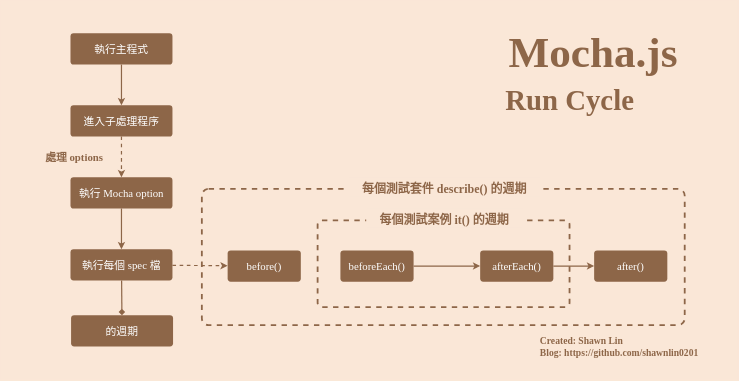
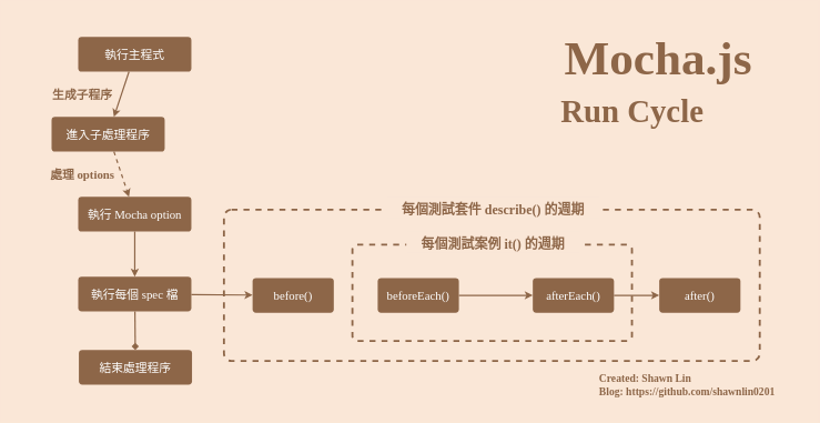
  <mxCell id="0" />
  <mxCell id="1" style="locked=1;" parent="0" />
  <mxCell id="2" value="flow" style="locked=1;" parent="0" />
  <mxCell id="3" value="text" style="" parent="0" />
  <mxCell id="4" value="" style="shape=ext;rounded=1;html=1;whiteSpace=wrap;dashed=1;fillColor=none;strokeWidth=3;perimeterSpacing=0;strokeColor=none;glass=0;shadow=0;connectable=0;labelPadding=0;arcSize=5;allowArrows=0;movable=0;resizable=0;" vertex="1" parent="3"><mxGeometry x="20" y="20" width="1190" height="593" as="geometry" /></mxCell>
  <mxCell id="5" value="" style="shape=ext;rounded=1;html=1;whiteSpace=wrap;dashed=1;fillColor=none;strokeWidth=3;perimeterSpacing=0;strokeColor=#8D6648;glass=0;shadow=0;connectable=0;labelPadding=0;arcSize=5;allowArrows=0;" vertex="1" parent="3"><mxGeometry x="336" y="314.25" width="805" height="227.25" as="geometry" /></mxCell>
  <mxCell id="6" value="" style="shape=ext;rounded=1;html=1;whiteSpace=wrap;dashed=1;fillColor=none;strokeWidth=3;perimeterSpacing=0;strokeColor=#8D6648;glass=0;shadow=0;connectable=1;labelPadding=0;arcSize=5;" vertex="1" parent="3"><mxGeometry x="529" y="366.75" width="420" height="144.75" as="geometry" /></mxCell>
  <mxCell id="7" value="&lt;font color=&quot;#8d6648&quot; style=&quot;font-size: 72px&quot;&gt;Mocha.js&lt;/font&gt;" style="text;html=1;align=center;verticalAlign=middle;resizable=0;points=[];autosize=1;fontFamily=Noto Sans TC;FType=g;strokeWidth=1;fontSize=36;fontStyle=1" parent="3" vertex="1"><mxGeometry x="833" y="55" width="309" height="63" as="geometry" /></mxCell>
  <mxCell id="8" value="&lt;font color=&quot;#8d6648&quot; size=&quot;1&quot;&gt;&lt;b style=&quot;font-size: 48px&quot;&gt;Run Cycle&lt;/b&gt;&lt;/font&gt;" style="text;html=1;align=center;verticalAlign=middle;resizable=0;points=[];autosize=1;fontFamily=Noto Sans TC;FType=g;strokeWidth=1;fontSize=36;" parent="3" vertex="1"><mxGeometry x="834" y="134" width="229" height="63" as="geometry" /></mxCell>
  <mxCell id="9" value="&lt;font color=&quot;#ffffff&quot; face=&quot;Noto Sans TC&quot;&gt;&lt;span style=&quot;font-size: 18px&quot;&gt;執行 Mocha option&lt;/span&gt;&lt;/font&gt;" style="rounded=1;arcSize=10;whiteSpace=wrap;html=1;align=center;strokeWidth=1;fillColor=#8D6648;fontSize=20;strokeColor=none;labelBackgroundColor=none;verticalAlign=middle;" parent="3" vertex="1"><mxGeometry x="117" y="295" width="170" height="52" as="geometry" /></mxCell>
  <mxCell id="10" value="&lt;font color=&quot;#ffffff&quot; face=&quot;noto sans tc&quot;&gt;&lt;span style=&quot;font-size: 18px&quot;&gt;執行主程式&lt;/span&gt;&lt;/font&gt;" style="rounded=1;arcSize=10;whiteSpace=wrap;html=1;align=center;strokeWidth=1;fillColor=#8D6648;fontSize=20;strokeColor=none;labelBackgroundColor=none;verticalAlign=middle;" parent="3" vertex="1"><mxGeometry x="117" y="55" width="170" height="52" as="geometry" /></mxCell>
- <mxCell id="11" value="&lt;font color=&quot;#ffffff&quot; face=&quot;Noto Sans TC&quot;&gt;&lt;span style=&quot;font-size: 18px&quot;&gt;進入子處理程序&lt;/span&gt;&lt;/font&gt;" style="rounded=1;arcSize=10;whiteSpace=wrap;html=1;align=center;strokeWidth=1;fillColor=#8D6648;fontSize=20;strokeColor=none;labelBackgroundColor=none;verticalAlign=middle;" parent="3" vertex="1"><mxGeometry x="117" y="175" width="170" height="52" as="geometry" /></mxCell>
+ <mxCell id="11" value="&lt;font color=&quot;#ffffff&quot; face=&quot;Noto Sans TC&quot;&gt;&lt;span style=&quot;font-size: 18px&quot;&gt;進入子處理程序&lt;/span&gt;&lt;/font&gt;" style="rounded=1;arcSize=10;whiteSpace=wrap;html=1;align=center;strokeWidth=1;fillColor=#8D6648;fontSize=20;strokeColor=none;labelBackgroundColor=none;verticalAlign=middle;" parent="3" vertex="1"><mxGeometry x="77" y="175" width="170" height="52" as="geometry" /></mxCell>
  <mxCell id="12" value="&lt;font color=&quot;#ffffff&quot; face=&quot;Noto Sans TC&quot;&gt;&lt;span style=&quot;font-size: 18px&quot;&gt;before()&lt;/span&gt;&lt;/font&gt;" style="rounded=1;arcSize=10;whiteSpace=wrap;html=1;align=center;strokeWidth=1;fillColor=#8D6648;fontSize=20;strokeColor=none;labelBackgroundColor=none;verticalAlign=middle;" parent="3" vertex="1"><mxGeometry x="379" y="417" width="122" height="52" as="geometry" /></mxCell>
  <mxCell id="13" value="&lt;font color=&quot;#ffffff&quot; face=&quot;Noto Sans TC&quot;&gt;&lt;span style=&quot;font-size: 18px&quot;&gt;beforeEach()&lt;/span&gt;&lt;/font&gt;" style="rounded=1;arcSize=10;whiteSpace=wrap;html=1;align=center;strokeWidth=1;fillColor=#8D6648;fontSize=20;strokeColor=none;labelBackgroundColor=none;verticalAlign=middle;" parent="3" vertex="1"><mxGeometry x="567" y="417" width="122" height="52" as="geometry" /></mxCell>
  <mxCell id="14" value="&lt;font color=&quot;#ffffff&quot; face=&quot;Noto Sans TC&quot;&gt;&lt;span style=&quot;font-size: 18px&quot;&gt;after&lt;/span&gt;&lt;/font&gt;&lt;span style=&quot;color: rgb(255 , 255 , 255) ; font-family: &amp;#34;noto sans tc&amp;#34; ; font-size: 18px&quot;&gt;Each&lt;/span&gt;&lt;font color=&quot;#ffffff&quot; face=&quot;Noto Sans TC&quot;&gt;&lt;span style=&quot;font-size: 18px&quot;&gt;()&lt;/span&gt;&lt;/font&gt;" style="rounded=1;arcSize=10;whiteSpace=wrap;html=1;align=center;strokeWidth=1;fillColor=#8D6648;fontSize=20;strokeColor=none;labelBackgroundColor=none;verticalAlign=middle;" parent="3" vertex="1"><mxGeometry x="800" y="417" width="122" height="52" as="geometry" /></mxCell>
  <mxCell id="15" value="&lt;font color=&quot;#ffffff&quot; face=&quot;Noto Sans TC&quot;&gt;&lt;span style=&quot;font-size: 18px&quot;&gt;after()&lt;/span&gt;&lt;/font&gt;" style="rounded=1;arcSize=10;whiteSpace=wrap;html=1;align=center;strokeWidth=1;fillColor=#8D6648;fontSize=20;strokeColor=none;labelBackgroundColor=none;verticalAlign=middle;" parent="3" vertex="1"><mxGeometry x="990" y="417" width="122" height="52" as="geometry" /></mxCell>
  <mxCell id="16" value="&lt;font color=&quot;#8d6648&quot;&gt;&lt;span style=&quot;font-size: 20px&quot;&gt;&lt;b&gt;&lt;font face=&quot;Noto Sans TC&quot; style=&quot;font-size: 20px&quot;&gt;每個測試套件&lt;/font&gt;&lt;font face=&quot;noto sans tc&quot; style=&quot;font-size: 20px&quot;&gt;&amp;nbsp;describe() 的週期&lt;/font&gt;&lt;/b&gt;&lt;/span&gt;&lt;/font&gt;&lt;font color=&quot;#8d6648&quot; face=&quot;Noto Sans TC&quot;&gt;&lt;span style=&quot;font-size: 18px&quot;&gt;&lt;b&gt;&lt;br&gt;&lt;/b&gt;&lt;/span&gt;&lt;/font&gt;" style="text;html=1;align=center;fillColor=#FAE7D7;" vertex="1" parent="3"><mxGeometry x="580" y="295" width="320" height="32" as="geometry" /></mxCell>
  <mxCell id="17" value="" style="endArrow=classic;html=1;strokeWidth=2;strokeColor=#8D6648;" edge="1" parent="3" source="10" target="11"><mxGeometry width="50" height="50" relative="1" as="geometry"><mxPoint x="204" y="108.5" as="sourcePoint" /><mxPoint x="253" y="173.5" as="targetPoint" /></mxGeometry></mxCell>
  <mxCell id="18" value="" style="endArrow=classic;html=1;strokeWidth=2;strokeColor=#8D6648;dashed=1;" edge="1" parent="3" source="11" target="9"><mxGeometry width="50" height="50" relative="1" as="geometry"><mxPoint x="214.008" y="116.5" as="sourcePoint" /><mxPoint x="214.02" y="154.5" as="targetPoint" /></mxGeometry></mxCell>
+ <mxCell id="19" value="&lt;font face=&quot;Noto Sans TC&quot; color=&quot;#8d6648&quot;&gt;&lt;span style=&quot;font-size: 18px&quot;&gt;&lt;b&gt;生成子程序&lt;/b&gt;&lt;/span&gt;&lt;/font&gt;" style="text;html=1;align=center;" vertex="1" parent="3"><mxGeometry x="65" y="125" width="116" height="32" as="geometry" /></mxCell>
  <mxCell id="20" value="&lt;font face=&quot;Noto Sans TC&quot; color=&quot;#8d6648&quot;&gt;&lt;span style=&quot;font-size: 18px&quot;&gt;&lt;b&gt;處理 options&lt;/b&gt;&lt;/span&gt;&lt;/font&gt;" style="text;html=1;align=center;" vertex="1" parent="3"><mxGeometry x="65" y="245" width="116" height="32" as="geometry" /></mxCell>
  <mxCell id="21" value="&lt;font color=&quot;#ffffff&quot; face=&quot;Noto Sans TC&quot; style=&quot;font-size: 18px&quot;&gt;執行每個 spec 檔&lt;/font&gt;" style="rounded=1;arcSize=10;whiteSpace=wrap;html=1;align=center;strokeWidth=1;fillColor=#8D6648;fontSize=20;strokeColor=none;labelBackgroundColor=none;verticalAlign=middle;" vertex="1" parent="3"><mxGeometry x="117" y="415" width="170" height="52" as="geometry" /></mxCell>
  <mxCell id="22" value="" style="endArrow=classic;html=1;strokeWidth=2;strokeColor=#8D6648;" edge="1" parent="3" target="21" source="9"><mxGeometry width="50" height="50" relative="1" as="geometry"><mxPoint x="223" y="393.5" as="sourcePoint" /><mxPoint x="214.02" y="276.5" as="targetPoint" /></mxGeometry></mxCell>
  <mxCell id="23" value="" style="endArrow=classic;html=1;strokeWidth=2;strokeColor=#8D6648;" edge="1" parent="3" source="13" target="14"><mxGeometry width="50" height="50" relative="1" as="geometry"><mxPoint x="726.16" y="408" as="sourcePoint" /><mxPoint x="726.16" y="478" as="targetPoint" /></mxGeometry></mxCell>
  <mxCell id="24" value="" style="endArrow=classic;html=1;strokeWidth=2;strokeColor=#8D6648;" edge="1" parent="3" source="14" target="15"><mxGeometry width="50" height="50" relative="1" as="geometry"><mxPoint x="702.75" y="463" as="sourcePoint" /><mxPoint x="810.75" y="463" as="targetPoint" /></mxGeometry></mxCell>
- <mxCell id="25" value="" style="endArrow=classic;html=1;strokeWidth=2;strokeColor=#8D6648;dashed=1;" edge="1" parent="3" source="21" target="12"><mxGeometry width="50" height="50" relative="1" as="geometry"><mxPoint x="302" y="431.5" as="sourcePoint" /><mxPoint x="302" y="501.5" as="targetPoint" /></mxGeometry></mxCell>
+ <mxCell id="25" value="" style="endArrow=classic;html=1;strokeWidth=2;strokeColor=#8D6648;" edge="1" parent="3" source="21" target="12"><mxGeometry width="50" height="50" relative="1" as="geometry"><mxPoint x="302" y="431.5" as="sourcePoint" /><mxPoint x="302" y="501.5" as="targetPoint" /></mxGeometry></mxCell>
  <mxCell id="26" value="&lt;b style=&quot;color: rgb(141 , 102 , 72) ; font-family: &amp;#34;noto sans tc&amp;#34;&quot;&gt;&lt;font style=&quot;font-size: 20px&quot;&gt;每個測試案例 it() 的週期&lt;/font&gt;&lt;/b&gt;&lt;font color=&quot;#8d6648&quot; face=&quot;Noto Sans TC&quot;&gt;&lt;span style=&quot;font-size: 18px&quot;&gt;&lt;b&gt;&lt;br&gt;&lt;/b&gt;&lt;/span&gt;&lt;/font&gt;" style="text;html=1;align=center;fillColor=#FAE7D7;" vertex="1" parent="3"><mxGeometry x="610" y="347" width="260" height="32" as="geometry" /></mxCell>
- <mxCell id="27" value="&lt;font color=&quot;#ffffff&quot; face=&quot;Noto Sans TC&quot;&gt;&lt;span style=&quot;font-size: 18px&quot;&gt;的週期&lt;/span&gt;&lt;/font&gt;" style="rounded=1;arcSize=10;whiteSpace=wrap;html=1;align=center;strokeWidth=1;fillColor=#8D6648;fontSize=20;strokeColor=none;labelBackgroundColor=none;verticalAlign=middle;" vertex="1" parent="3"><mxGeometry x="118" y="525" width="170" height="52" as="geometry" /></mxCell>
+ <mxCell id="27" value="&lt;font color=&quot;#ffffff&quot; face=&quot;Noto Sans TC&quot;&gt;&lt;span style=&quot;font-size: 18px&quot;&gt;結束處理程序&lt;/span&gt;&lt;/font&gt;" style="rounded=1;arcSize=10;whiteSpace=wrap;html=1;align=center;strokeWidth=1;fillColor=#8D6648;fontSize=20;strokeColor=none;labelBackgroundColor=none;verticalAlign=middle;" vertex="1" parent="3"><mxGeometry x="118" y="525" width="170" height="52" as="geometry" /></mxCell>
  <mxCell id="28" value="" style="endArrow=diamond;html=1;strokeWidth=2;strokeColor=#8D6648;" edge="1" parent="3" target="27" source="21"><mxGeometry width="50" height="50" relative="1" as="geometry"><mxPoint x="203.754" y="492.5" as="sourcePoint" /><mxPoint x="215.02" y="382" as="targetPoint" /></mxGeometry></mxCell>
  <mxCell id="29" value="&lt;div style=&quot;font-size: 16px&quot;&gt;&lt;b style=&quot;color: rgb(141 , 102 , 72)&quot;&gt;&lt;font style=&quot;font-size: 16px&quot; face=&quot;Noto Sans TC&quot;&gt;Created: Shawn Lin&lt;/font&gt;&lt;/b&gt;&lt;/div&gt;&lt;div style=&quot;font-size: 16px&quot;&gt;&lt;b style=&quot;color: rgb(141 , 102 , 72)&quot;&gt;&lt;font style=&quot;font-size: 16px&quot; face=&quot;Noto Sans TC&quot;&gt;Blog:&amp;nbsp;&lt;/font&gt;&lt;/b&gt;&lt;b style=&quot;color: rgb(141 , 102 , 72) ; font-family: &amp;#34;noto sans tc&amp;#34;&quot;&gt;https://github.com/shawnlin0201&lt;/b&gt;&lt;/div&gt;" style="text;html=1;align=left;fillColor=none;labelBackgroundColor=none;" vertex="1" parent="3"><mxGeometry x="898" y="552" width="258" height="60" as="geometry" /></mxCell>
